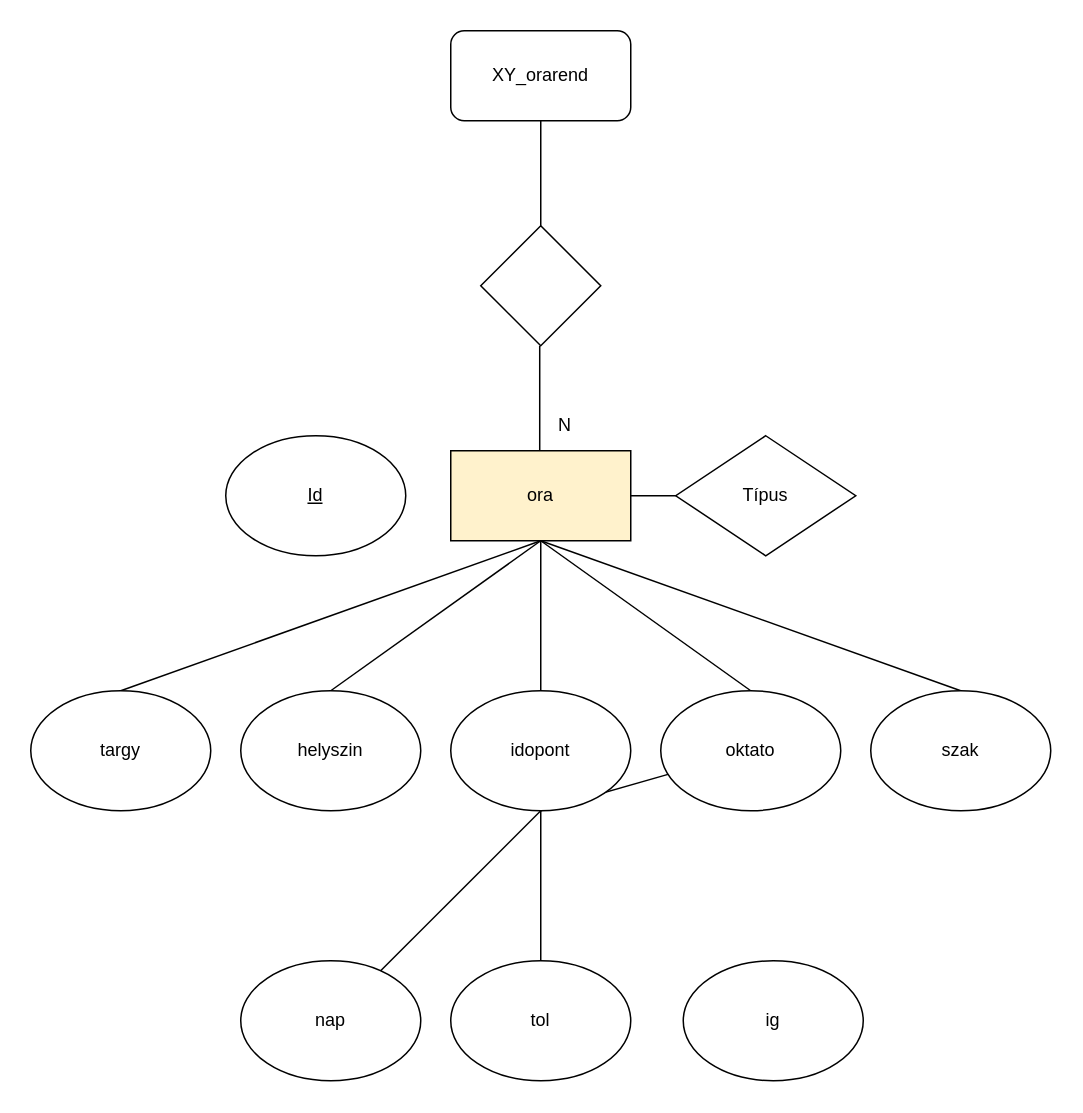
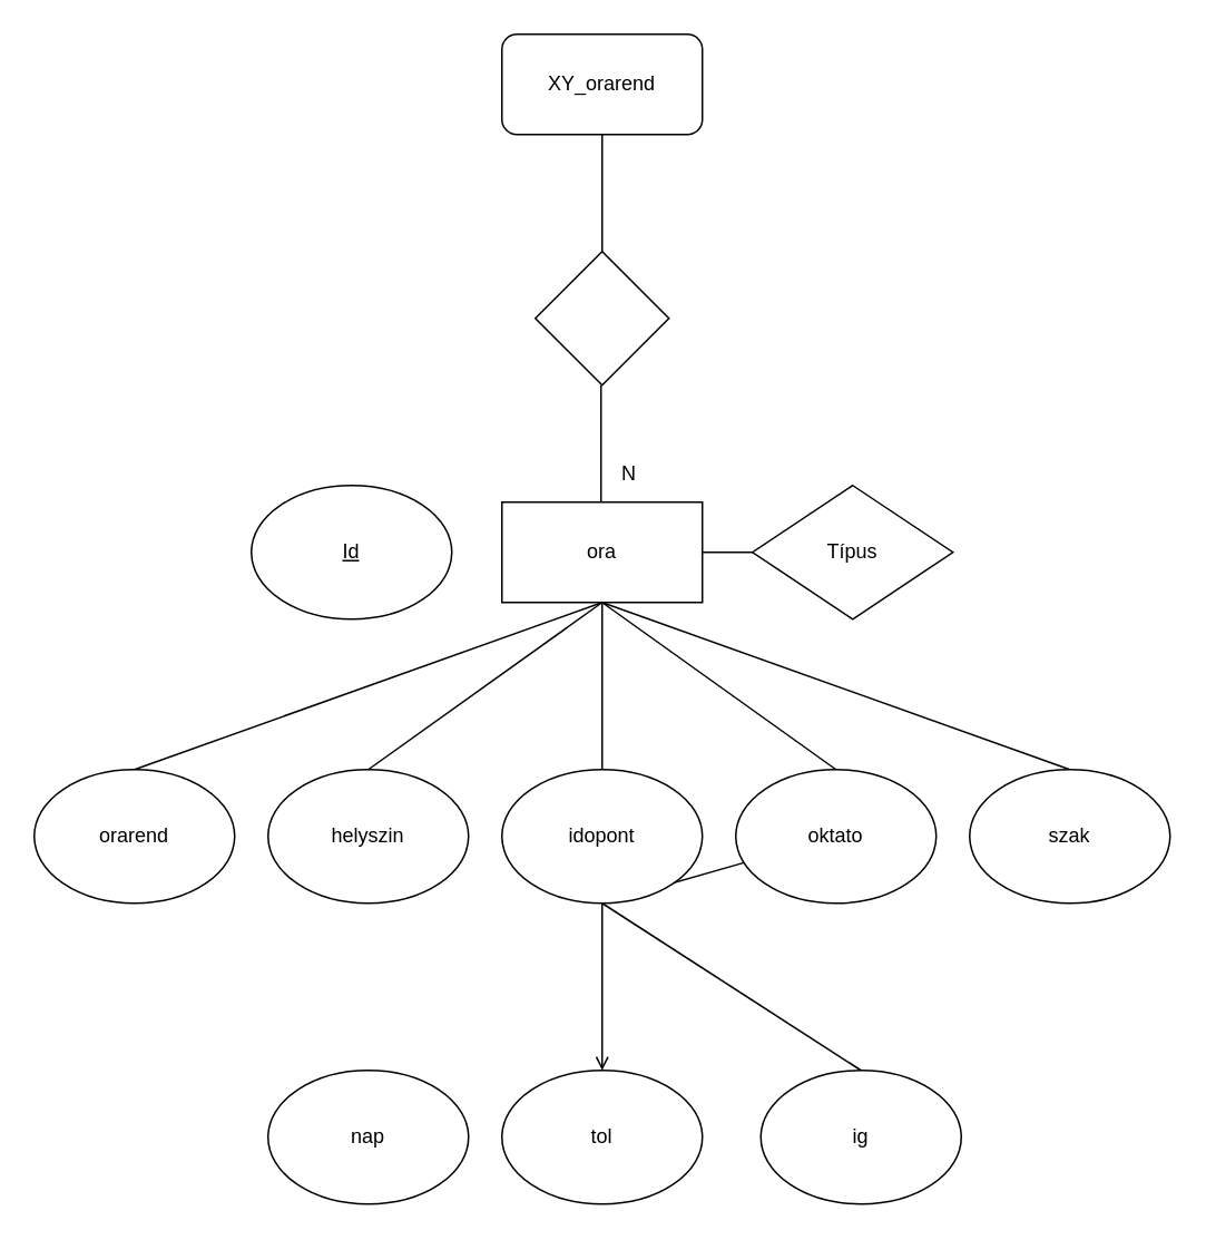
  <mxCell id="0" />
  <mxCell id="1" parent="0" />
  <mxCell id="2" value="XY_orarend" style="whiteSpace=wrap;html=1;rounded=1;" parent="1" vertex="1"><mxGeometry x="300" y="20" width="120" height="60" as="geometry" /></mxCell>
- <mxCell id="3" value="ora" style="rounded=0;whiteSpace=wrap;html=1;fillColor=#fff2cc;" parent="1" vertex="1"><mxGeometry x="300" y="300" width="120" height="60" as="geometry" /></mxCell>
+ <mxCell id="3" value="ora" style="rounded=0;whiteSpace=wrap;html=1;" parent="1" vertex="1"><mxGeometry x="300" y="300" width="120" height="60" as="geometry" /></mxCell>
  <mxCell id="4" value="&lt;u&gt;Id&lt;/u&gt;" style="ellipse;whiteSpace=wrap;html=1;" parent="1" vertex="1"><mxGeometry x="150" y="290" width="120" height="80" as="geometry" /></mxCell>
  <mxCell id="5" value="Típus" style="rhombus;whiteSpace=wrap;html=1;" parent="1" vertex="1"><mxGeometry x="450" y="290" width="120" height="80" as="geometry" /></mxCell>
  <mxCell id="6" value="" style="endArrow=none;html=1;rounded=0;exitX=1;exitY=0.5;exitDx=0;exitDy=0;entryX=0;entryY=0.5;entryDx=0;entryDy=0;" parent="1" source="3" target="5" edge="1"><mxGeometry width="50" height="50" relative="1" as="geometry"><mxPoint x="570" y="360" as="sourcePoint" /><mxPoint x="620" y="310" as="targetPoint" /></mxGeometry></mxCell>
  <mxCell id="7" value="N" style="text;html=1;whiteSpace=wrap;overflow=hidden;rounded=0;" parent="1" vertex="1"><mxGeometry x="370" y="269" width="20" height="30" as="geometry" /></mxCell>
  <mxCell id="8" value="nap" style="ellipse;whiteSpace=wrap;html=1;" parent="1" vertex="1"><mxGeometry x="160" y="640" width="120" height="80" as="geometry" /></mxCell>
  <mxCell id="9" value="tol" style="ellipse;whiteSpace=wrap;html=1;" parent="1" vertex="1"><mxGeometry x="300" y="640" width="120" height="80" as="geometry" /></mxCell>
  <mxCell id="10" value="ig" style="ellipse;whiteSpace=wrap;html=1;" parent="1" vertex="1"><mxGeometry x="455" y="640" width="120" height="80" as="geometry" /></mxCell>
  <mxCell id="11" value="" style="endArrow=none;html=1;rounded=0;entryX=0.5;entryY=1;entryDx=0;entryDy=0;exitX=0.5;exitY=0;exitDx=0;exitDy=0;" parent="1" target="3" edge="1"><mxGeometry width="50" height="50" relative="1" as="geometry"><mxPoint x="360" y="460" as="sourcePoint" /><mxPoint x="440" y="400" as="targetPoint" /></mxGeometry></mxCell>
  <mxCell id="12" value="" style="endArrow=none;html=1;rounded=0;entryX=0.5;entryY=1;entryDx=0;entryDy=0;exitX=0.5;exitY=0;exitDx=0;exitDy=0;" parent="1" target="3" edge="1"><mxGeometry width="50" height="50" relative="1" as="geometry"><mxPoint x="500" y="460" as="sourcePoint" /><mxPoint x="400" y="390" as="targetPoint" /></mxGeometry></mxCell>
  <mxCell id="13" value="" style="endArrow=none;html=1;rounded=0;entryX=0.5;entryY=1;entryDx=0;entryDy=0;exitX=0.5;exitY=0;exitDx=0;exitDy=0;" parent="1" target="3" edge="1"><mxGeometry width="50" height="50" relative="1" as="geometry"><mxPoint x="640" y="460" as="sourcePoint" /><mxPoint x="550" y="410" as="targetPoint" /></mxGeometry></mxCell>
  <mxCell id="14" value="" style="endArrow=none;html=1;rounded=0;entryX=0.5;entryY=1;entryDx=0;entryDy=0;exitX=0.5;exitY=0;exitDx=0;exitDy=0;" parent="1" target="3" edge="1"><mxGeometry width="50" height="50" relative="1" as="geometry"><mxPoint x="220" y="460" as="sourcePoint" /><mxPoint x="620" y="390" as="targetPoint" /></mxGeometry></mxCell>
  <mxCell id="15" value="" style="endArrow=none;html=1;rounded=0;entryX=0.5;entryY=1;entryDx=0;entryDy=0;exitX=0.5;exitY=0;exitDx=0;exitDy=0;" parent="1" target="3" edge="1"><mxGeometry width="50" height="50" relative="1" as="geometry"><mxPoint x="80" y="460" as="sourcePoint" /><mxPoint x="330" y="430" as="targetPoint" /></mxGeometry></mxCell>
- <mxCell id="16" value="" style="endArrow=none;html=1;rounded=0;exitX=0.5;exitY=1;exitDx=0;exitDy=0;entryX=0.5;entryY=0;entryDx=0;entryDy=0;" parent="1" source="21" target="9" edge="1"><mxGeometry width="50" height="50" relative="1" as="geometry"><mxPoint x="360" y="520" as="sourcePoint" /><mxPoint x="440" y="430" as="targetPoint" /></mxGeometry></mxCell>
+ <mxCell id="16" value="" style="endArrow=open;html=1;rounded=0;exitX=0.5;exitY=1;exitDx=0;exitDy=0;entryX=0.5;entryY=0;entryDx=0;entryDy=0;" parent="1" source="21" target="9" edge="1"><mxGeometry width="50" height="50" relative="1" as="geometry"><mxPoint x="360" y="520" as="sourcePoint" /><mxPoint x="440" y="430" as="targetPoint" /></mxGeometry></mxCell>
  <mxCell id="17" value="" style="endArrow=none;html=1;rounded=0;exitX=0.5;exitY=1;exitDx=0;exitDy=0;" parent="1" source="21" target="22" edge="1"><mxGeometry width="50" height="50" relative="1" as="geometry"><mxPoint x="360" y="520" as="sourcePoint" /><mxPoint x="350" y="605" as="targetPoint" /></mxGeometry></mxCell>
- <mxCell id="18" value="" style="endArrow=none;html=1;rounded=0;exitX=0.5;exitY=1;exitDx=0;exitDy=0;" parent="1" source="21" target="8" edge="1"><mxGeometry width="50" height="50" relative="1" as="geometry"><mxPoint x="360" y="520" as="sourcePoint" /><mxPoint x="310" y="665" as="targetPoint" /></mxGeometry></mxCell>
- <mxCell id="19" value="&lt;span&gt;targy&lt;/span&gt;" style="ellipse;whiteSpace=wrap;html=1;strokeColor=default;fontStyle=0" vertex="1" parent="1"><mxGeometry x="20" y="460" width="120" height="80" as="geometry" /></mxCell>
+ <mxCell id="18" value="" style="endArrow=none;html=1;rounded=0;exitX=0.5;exitY=1;exitDx=0;exitDy=0;entryX=0.5;entryY=0;entryDx=0;entryDy=0;" parent="1" source="21" target="10" edge="1"><mxGeometry width="50" height="50" relative="1" as="geometry"><mxPoint x="360" y="520" as="sourcePoint" /><mxPoint x="310" y="665" as="targetPoint" /></mxGeometry></mxCell>
+ <mxCell id="19" value="&lt;span&gt;orarend&lt;/span&gt;" style="ellipse;whiteSpace=wrap;html=1;strokeColor=default;fontStyle=0" vertex="1" parent="1"><mxGeometry x="20" y="460" width="120" height="80" as="geometry" /></mxCell>
  <mxCell id="20" value="&lt;span&gt;helyszin&lt;/span&gt;" style="ellipse;whiteSpace=wrap;html=1;strokeColor=default;fontStyle=0" vertex="1" parent="1"><mxGeometry x="160" y="460" width="120" height="80" as="geometry" /></mxCell>
  <mxCell id="21" value="&lt;span&gt;idopont&lt;/span&gt;" style="ellipse;whiteSpace=wrap;html=1;strokeColor=default;fontStyle=0" vertex="1" parent="1"><mxGeometry x="300" y="460" width="120" height="80" as="geometry" /></mxCell>
  <mxCell id="22" value="&lt;span&gt;oktato&lt;/span&gt;" style="ellipse;whiteSpace=wrap;html=1;strokeColor=default;fontStyle=0" vertex="1" parent="1"><mxGeometry x="440" y="460" width="120" height="80" as="geometry" /></mxCell>
  <mxCell id="23" value="&lt;span&gt;szak&lt;/span&gt;" style="ellipse;whiteSpace=wrap;html=1;strokeColor=default;fontStyle=0" vertex="1" parent="1"><mxGeometry x="580" y="460" width="120" height="80" as="geometry" /></mxCell>
  <mxCell id="24" value="" style="rhombus;whiteSpace=wrap;html=1;" vertex="1" parent="1"><mxGeometry x="320" y="150" width="80" height="80" as="geometry" /></mxCell>
  <mxCell id="25" value="" style="endArrow=none;html=1;rounded=0;entryX=0.5;entryY=1;entryDx=0;entryDy=0;exitX=0.5;exitY=0;exitDx=0;exitDy=0;" edge="1" parent="1" source="24" target="2"><mxGeometry width="50" height="50" relative="1" as="geometry"><mxPoint x="260" y="190" as="sourcePoint" /><mxPoint x="310" y="140" as="targetPoint" /></mxGeometry></mxCell>
  <mxCell id="26" value="" style="endArrow=none;html=1;rounded=0;entryX=0.5;entryY=1;entryDx=0;entryDy=0;exitX=0.5;exitY=0;exitDx=0;exitDy=0;" edge="1" parent="1"><mxGeometry width="50" height="50" relative="1" as="geometry"><mxPoint x="359.31" y="300" as="sourcePoint" /><mxPoint x="359.31" y="230" as="targetPoint" /></mxGeometry></mxCell>
